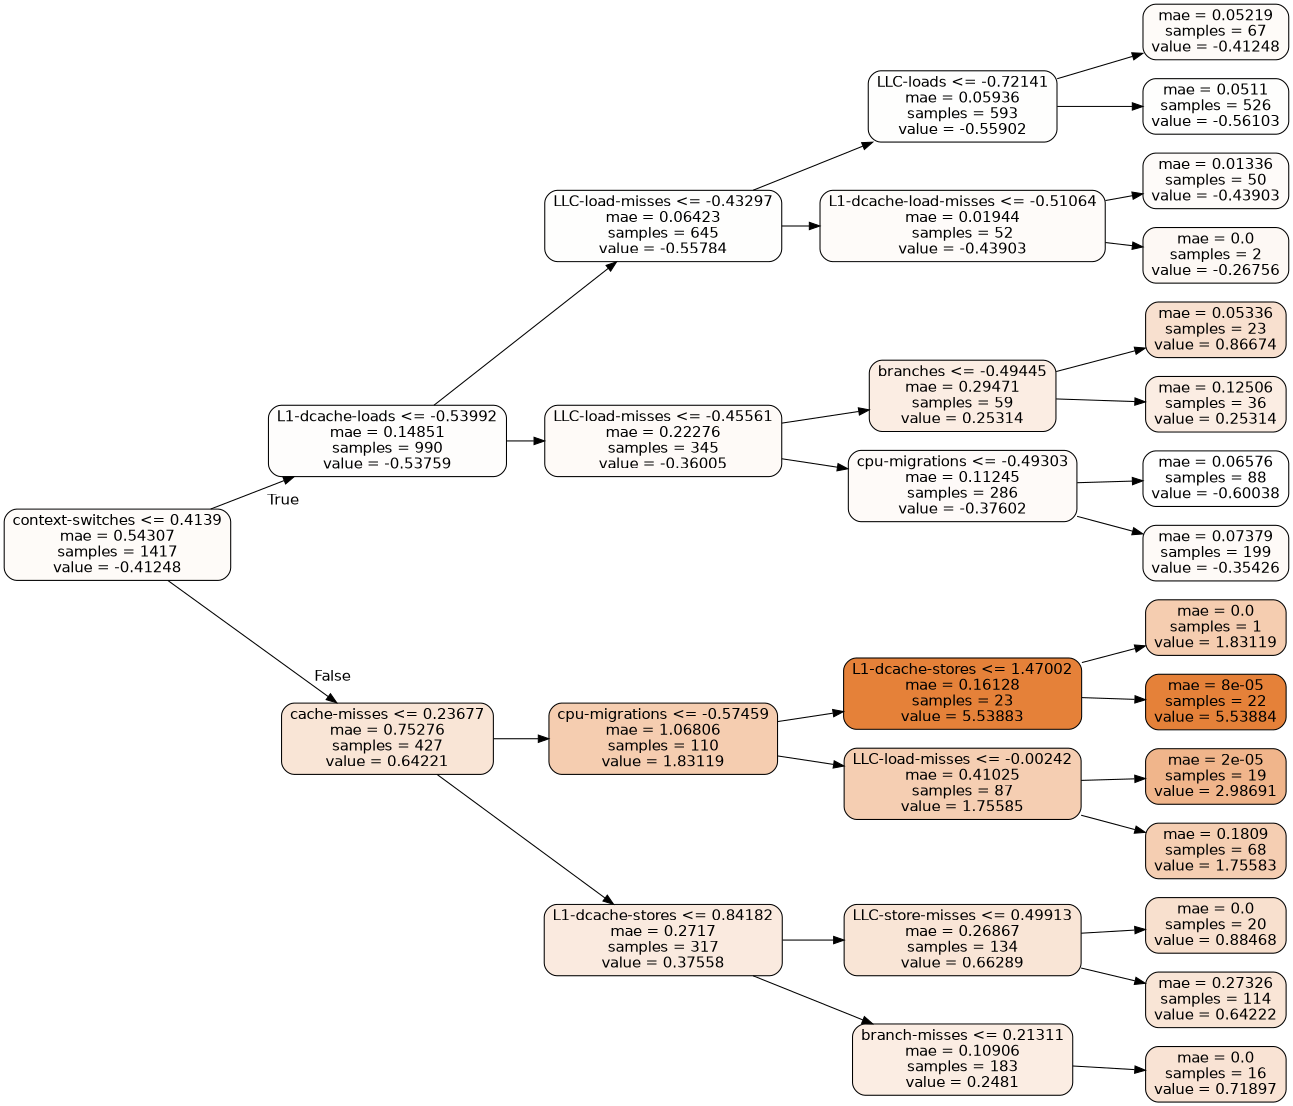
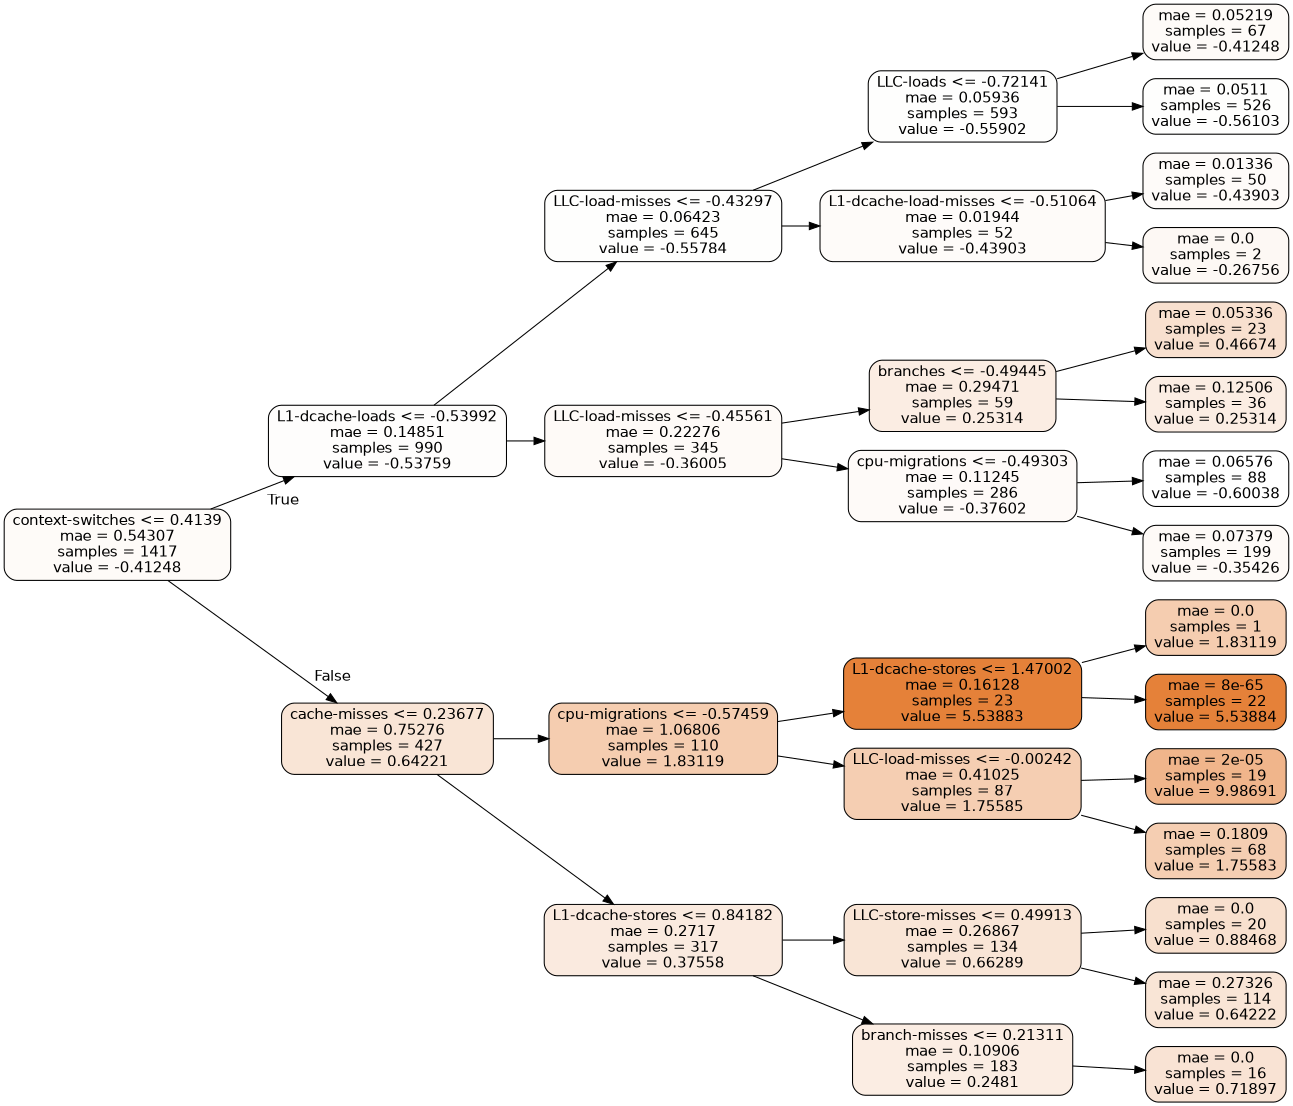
  digraph {
    rankdir=LR
    node [color=black fillcolor="#e5813934" fontname=helvetica shape=box style="filled, rounded"]
    edge [fontname=helvetica]
    n1 [fillcolor="#e5813908" label="context-switches <= 0.4139\nmae = 0.54307\nsamples = 1417\nvalue = -0.41248"]
    n2 [fillcolor="#e5813903" label="L1-dcache-loads <= -0.53992\nmae = 0.14851\nsamples = 990\nvalue = -0.53759"]
    n3 [label="cache-misses <= 0.23677\nmae = 0.75276\nsamples = 427\nvalue = 0.64221"]
    n4 [fillcolor="#e5813902" label="LLC-load-misses <= -0.43297\nmae = 0.06423\nsamples = 645\nvalue = -0.55784"]
    n5 [fillcolor="#e581390a" label="LLC-load-misses <= -0.45561\nmae = 0.22276\nsamples = 345\nvalue = -0.36005"]
    n6 [fillcolor="#e5813965" label="cpu-migrations <= -0.57459\nmae = 1.06806\nsamples = 110\nvalue = 1.83119"]
    n7 [fillcolor="#e5813929" label="L1-dcache-stores <= 0.84182\nmae = 0.2717\nsamples = 317\nvalue = 0.37558"]
    n8 [fillcolor="#e5813902" label="LLC-loads <= -0.72141\nmae = 0.05936\nsamples = 593\nvalue = -0.55902"]
    n9 [fillcolor="#e5813907" label="L1-dcache-load-misses <= -0.51064\nmae = 0.01944\nsamples = 52\nvalue = -0.43903"]
    n10 [fillcolor="#e5813923" label="branches <= -0.49445\nmae = 0.29471\nsamples = 59\nvalue = 0.25314"]
    n11 [fillcolor="#e5813909" label="cpu-migrations <= -0.49303\nmae = 0.11245\nsamples = 286\nvalue = -0.37602"]
    n12 [fillcolor="#e5813908" label="mae = 0.05219\nsamples = 67\nvalue = -0.41248"]
    n13 [fillcolor="#e5813902" label="mae = 0.0511\nsamples = 526\nvalue = -0.56103"]
    n14 [fillcolor="#e5813907" label="mae = 0.01336\nsamples = 50\nvalue = -0.43903"]
    n15 [fillcolor="#e581390e" label="mae = 0.0\nsamples = 2\nvalue = -0.26756"]
-   n16 [fillcolor="#e581393d" label="mae = 0.05336\nsamples = 23\nvalue = 0.86674"]
+   n16 [fillcolor="#e581393d" label="mae = 0.05336\nsamples = 23\nvalue = 0.46674"]
    n17 [fillcolor="#e5813923" label="mae = 0.12506\nsamples = 36\nvalue = 0.25314"]
    n18 [fillcolor="#e5813900" label="mae = 0.06576\nsamples = 88\nvalue = -0.60038"]
    n19 [fillcolor="#e581390a" label="mae = 0.07379\nsamples = 199\nvalue = -0.35426"]
    n20 [fillcolor="#e58139ff" label="L1-dcache-stores <= 1.47002\nmae = 0.16128\nsamples = 23\nvalue = 5.53883"]
    n21 [fillcolor="#e5813962" label="LLC-load-misses <= -0.00242\nmae = 0.41025\nsamples = 87\nvalue = 1.75585"]
    n22 [label="LLC-store-misses <= 0.49913\nmae = 0.26867\nsamples = 134\nvalue = 0.66289"]
    n23 [fillcolor="#e5813923" label="branch-misses <= 0.21311\nmae = 0.10906\nsamples = 183\nvalue = 0.2481"]
    n24 [fillcolor="#e5813965" label="mae = 0.0\nsamples = 1\nvalue = 1.83119"]
-   n25 [fillcolor="#e58139ff" label="mae = 8e-05\nsamples = 22\nvalue = 5.53884"]
-   n26 [fillcolor="#e5813995" label="mae = 2e-05\nsamples = 19\nvalue = 2.98691"]
+   n25 [fillcolor="#e58139ff" label="mae = 8e-65\nsamples = 22\nvalue = 5.53884"]
+   n26 [fillcolor="#e5813995" label="mae = 2e-05\nsamples = 19\nvalue = 9.98691"]
    n27 [fillcolor="#e5813962" label="mae = 0.1809\nsamples = 68\nvalue = 1.75583"]
    n28 [fillcolor="#e581393e" label="mae = 0.0\nsamples = 20\nvalue = 0.88468"]
    n29 [label="mae = 0.27326\nsamples = 114\nvalue = 0.64222"]
    n30 [fillcolor="#e5813937" label="mae = 0.0\nsamples = 16\nvalue = 0.71897"]
    n1 -> n2 [headlabel=True labelangle=45 labeldistance=2.5]
    n1 -> n3 [headlabel=False labelangle=-45 labeldistance=2.5]
    n2 -> n4
    n2 -> n5
    n3 -> n6
    n3 -> n7
    n4 -> n8
    n4 -> n9
    n5 -> n10
    n5 -> n11
    n6 -> n20
    n6 -> n21
    n7 -> n22
    n7 -> n23
    n8 -> n12
    n8 -> n13
    n9 -> n14
    n9 -> n15
    n10 -> n16
    n10 -> n17
    n11 -> n18
    n11 -> n19
    n20 -> n24
    n20 -> n25
    n21 -> n26
    n21 -> n27
    n22 -> n28
    n22 -> n29
    n23 -> n30
  }
